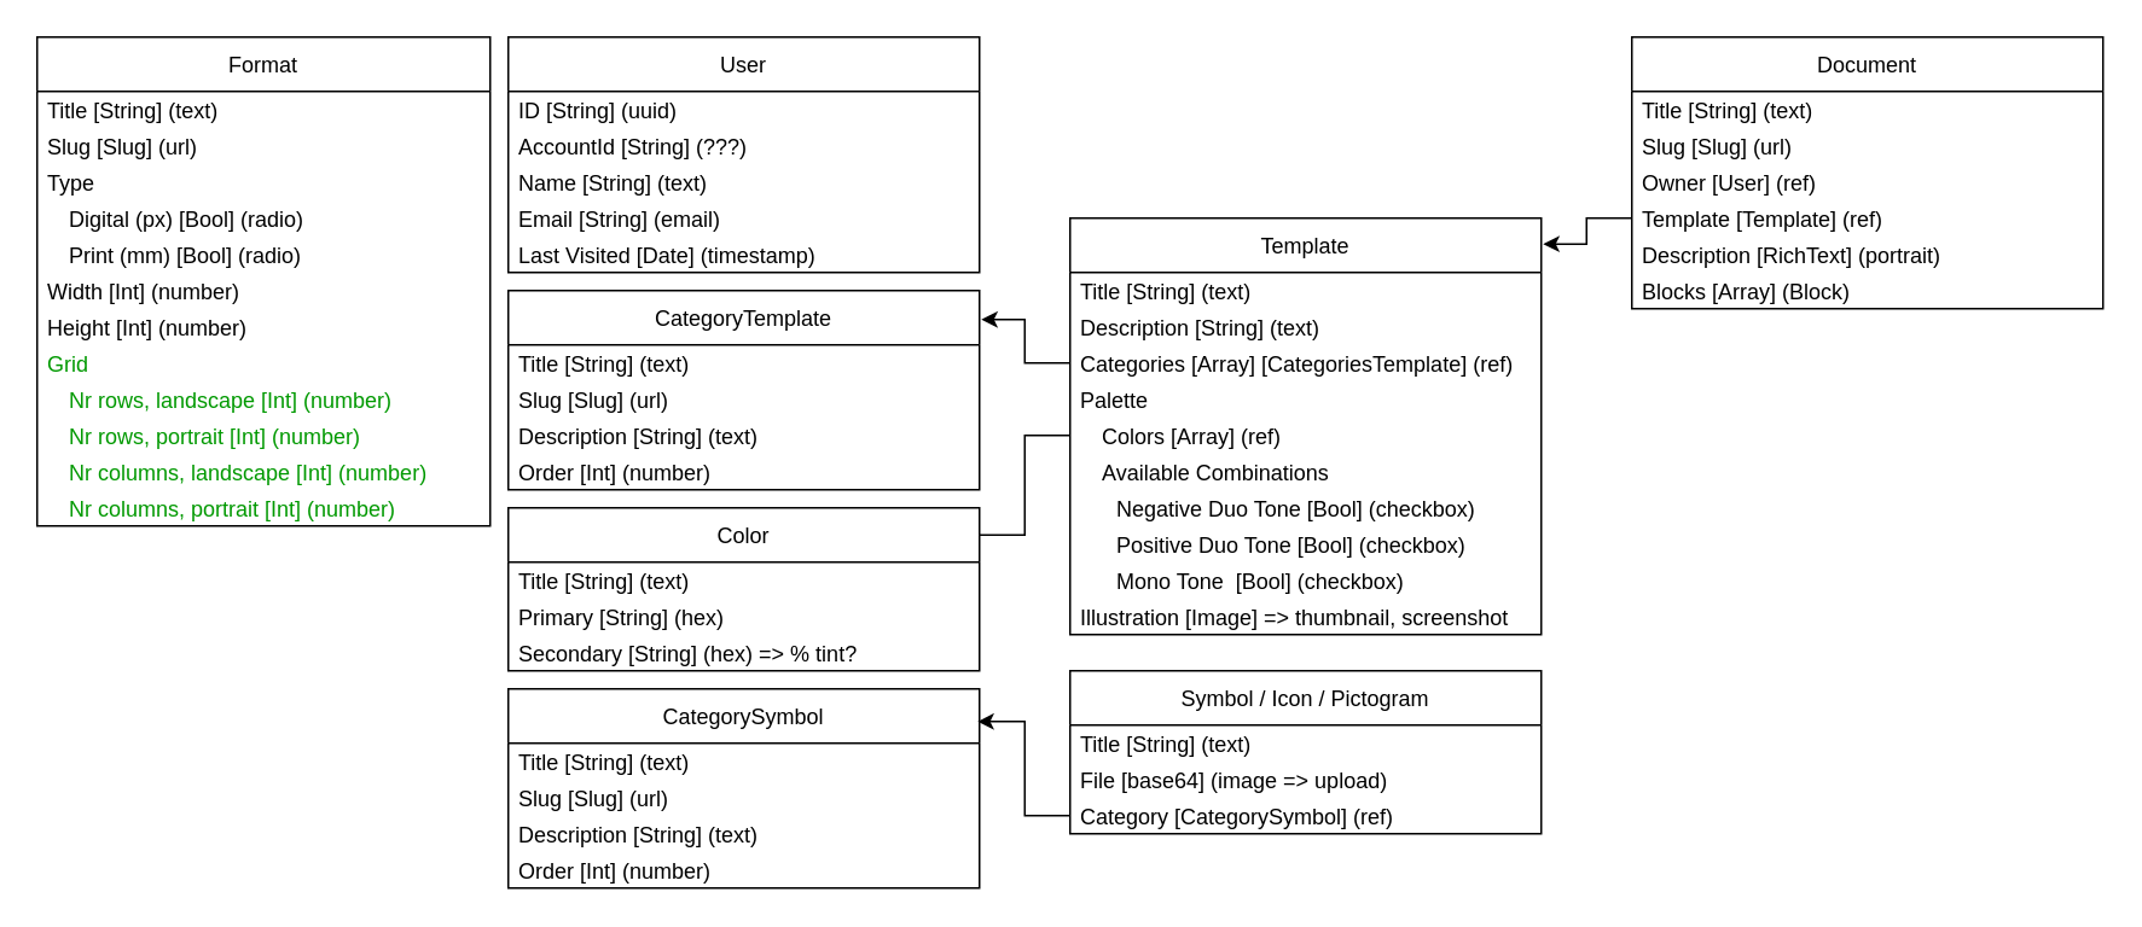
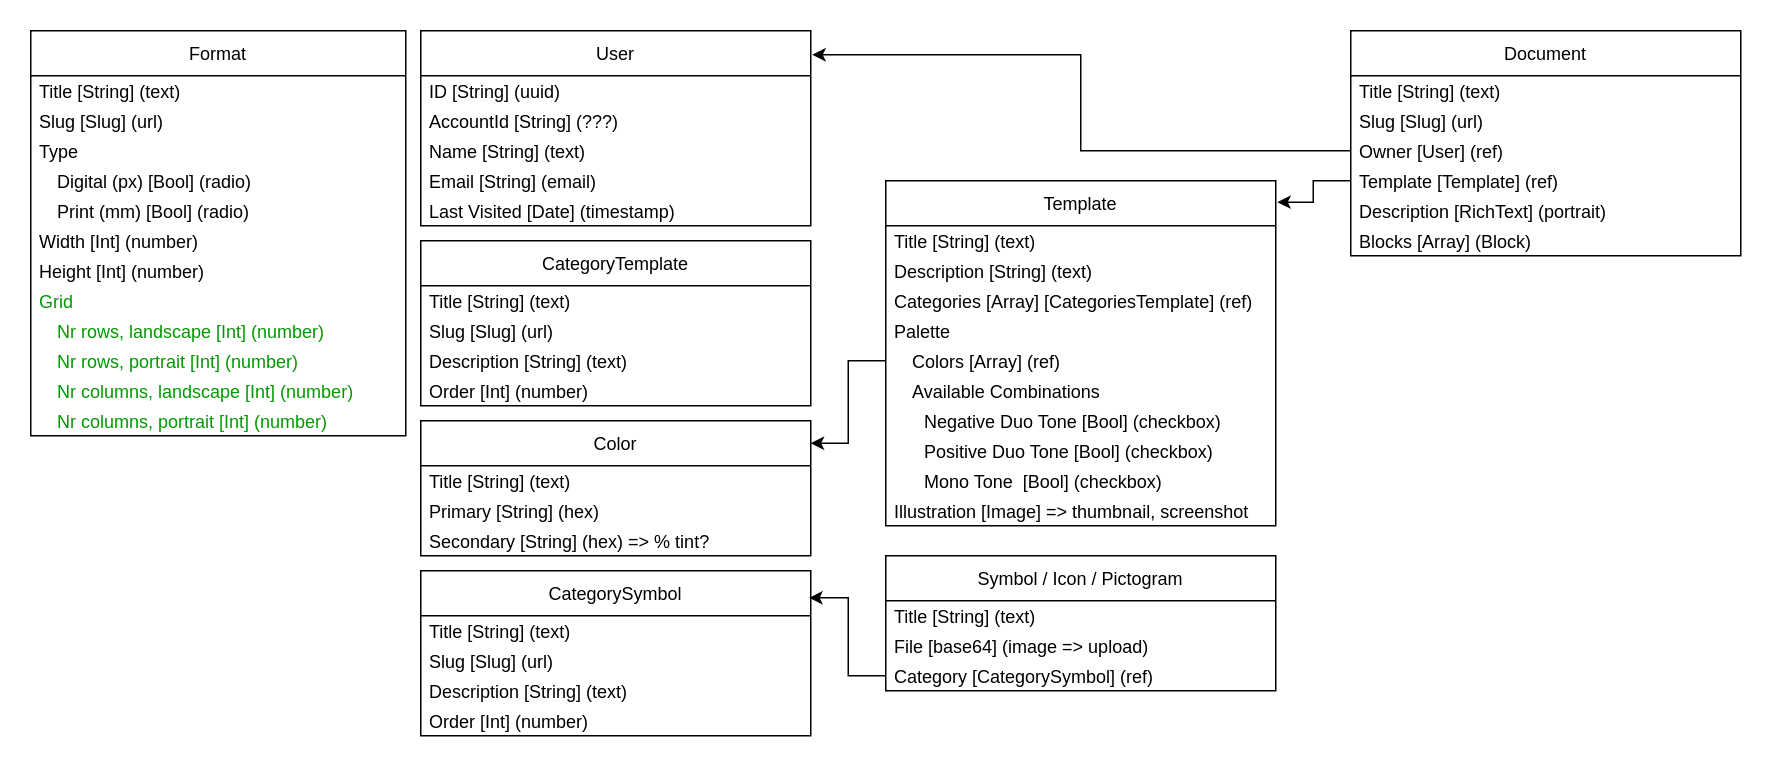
  <mxCell id="0" />
  <mxCell id="1" parent="0" />
  <mxCell id="2" value="Format" style="swimlane;fontStyle=0;childLayout=stackLayout;horizontal=1;startSize=30;horizontalStack=0;resizeParent=1;resizeParentMax=0;resizeLast=0;collapsible=1;marginBottom=0;" vertex="1" parent="1"><mxGeometry x="20" y="20" width="250" height="270" as="geometry" /></mxCell>
  <mxCell id="3" value="Title [String] (text)" style="text;strokeColor=none;fillColor=none;align=left;verticalAlign=middle;spacingLeft=4;spacingRight=4;overflow=hidden;points=[[0,0.5],[1,0.5]];portConstraint=eastwest;rotatable=0;spacing=2;" vertex="1" parent="2"><mxGeometry y="30" width="250" height="20" as="geometry" /></mxCell>
  <mxCell id="4" value="Slug [Slug] (url)" style="text;strokeColor=none;fillColor=none;align=left;verticalAlign=middle;spacingLeft=4;spacingRight=4;overflow=hidden;points=[[0,0.5],[1,0.5]];portConstraint=eastwest;rotatable=0;" vertex="1" parent="2"><mxGeometry y="50" width="250" height="20" as="geometry" /></mxCell>
  <mxCell id="5" value="Type" style="text;strokeColor=none;fillColor=none;align=left;verticalAlign=middle;spacingLeft=4;spacingRight=4;overflow=hidden;points=[[0,0.5],[1,0.5]];portConstraint=eastwest;rotatable=0;" vertex="1" parent="2"><mxGeometry y="70" width="250" height="20" as="geometry" /></mxCell>
  <mxCell id="6" value="Digital (px) [Bool] (radio)" style="text;strokeColor=none;fillColor=none;align=left;verticalAlign=middle;spacingLeft=16;spacingRight=4;overflow=hidden;points=[[0,0.5],[1,0.5]];portConstraint=eastwest;rotatable=0;" vertex="1" parent="2"><mxGeometry y="90" width="250" height="20" as="geometry" /></mxCell>
  <mxCell id="7" value="Print (mm) [Bool] (radio)" style="text;strokeColor=none;fillColor=none;align=left;verticalAlign=middle;spacingLeft=16;spacingRight=4;overflow=hidden;points=[[0,0.5],[1,0.5]];portConstraint=eastwest;rotatable=0;" vertex="1" parent="2"><mxGeometry y="110" width="250" height="20" as="geometry" /></mxCell>
  <mxCell id="8" value="Width [Int] (number)" style="text;strokeColor=none;fillColor=none;align=left;verticalAlign=middle;spacingLeft=4;spacingRight=4;overflow=hidden;points=[[0,0.5],[1,0.5]];portConstraint=eastwest;rotatable=0;" vertex="1" parent="2"><mxGeometry y="130" width="250" height="20" as="geometry" /></mxCell>
  <mxCell id="9" value="Height [Int] (number)" style="text;strokeColor=none;fillColor=none;align=left;verticalAlign=middle;spacingLeft=4;spacingRight=4;overflow=hidden;points=[[0,0.5],[1,0.5]];portConstraint=eastwest;rotatable=0;" vertex="1" parent="2"><mxGeometry y="150" width="250" height="20" as="geometry" /></mxCell>
  <mxCell id="10" value="Grid" style="text;strokeColor=none;fillColor=none;align=left;verticalAlign=middle;spacingLeft=4;spacingRight=4;overflow=hidden;points=[[0,0.5],[1,0.5]];portConstraint=eastwest;rotatable=0;fontColor=#009900;" vertex="1" parent="2"><mxGeometry y="170" width="250" height="20" as="geometry" /></mxCell>
  <mxCell id="11" value="Nr rows, landscape [Int] (number)" style="text;strokeColor=none;fillColor=none;align=left;verticalAlign=middle;spacingLeft=16;spacingRight=4;overflow=hidden;points=[[0,0.5],[1,0.5]];portConstraint=eastwest;rotatable=0;fontColor=#009900;" vertex="1" parent="2"><mxGeometry y="190" width="250" height="20" as="geometry" /></mxCell>
  <mxCell id="12" value="Nr rows, portrait [Int] (number)" style="text;strokeColor=none;fillColor=none;align=left;verticalAlign=middle;spacingLeft=16;spacingRight=4;overflow=hidden;points=[[0,0.5],[1,0.5]];portConstraint=eastwest;rotatable=0;fontColor=#009900;" vertex="1" parent="2"><mxGeometry y="210" width="250" height="20" as="geometry" /></mxCell>
  <mxCell id="13" value="Nr columns, landscape [Int] (number)" style="text;strokeColor=none;fillColor=none;align=left;verticalAlign=middle;spacingLeft=16;spacingRight=4;overflow=hidden;points=[[0,0.5],[1,0.5]];portConstraint=eastwest;rotatable=0;fontColor=#009900;" vertex="1" parent="2"><mxGeometry y="230" width="250" height="20" as="geometry" /></mxCell>
  <mxCell id="14" value="Nr columns, portrait [Int] (number)" style="text;strokeColor=none;fillColor=none;align=left;verticalAlign=middle;spacingLeft=16;spacingRight=4;overflow=hidden;points=[[0,0.5],[1,0.5]];portConstraint=eastwest;rotatable=0;fontColor=#009900;" vertex="1" parent="2"><mxGeometry y="250" width="250" height="20" as="geometry" /></mxCell>
  <mxCell id="15" value="Template" style="swimlane;fontStyle=0;childLayout=stackLayout;horizontal=1;startSize=30;horizontalStack=0;resizeParent=1;resizeParentMax=0;resizeLast=0;collapsible=1;marginBottom=0;" vertex="1" parent="1"><mxGeometry x="590" y="120" width="260" height="230" as="geometry" /></mxCell>
  <mxCell id="16" value="Title [String] (text)" style="text;strokeColor=none;fillColor=none;align=left;verticalAlign=middle;spacingLeft=4;spacingRight=4;overflow=hidden;points=[[0,0.5],[1,0.5]];portConstraint=eastwest;rotatable=0;spacing=2;" vertex="1" parent="15"><mxGeometry y="30" width="260" height="20" as="geometry" /></mxCell>
  <mxCell id="17" value="Description [String] (text)" style="text;strokeColor=none;fillColor=none;align=left;verticalAlign=middle;spacingLeft=4;spacingRight=4;overflow=hidden;points=[[0,0.5],[1,0.5]];portConstraint=eastwest;rotatable=0;" vertex="1" parent="15"><mxGeometry y="50" width="260" height="20" as="geometry" /></mxCell>
  <mxCell id="18" value="Categories [Array] [CategoriesTemplate] (ref)" style="text;strokeColor=none;fillColor=none;align=left;verticalAlign=middle;spacingLeft=4;spacingRight=4;overflow=hidden;points=[[0,0.5],[1,0.5]];portConstraint=eastwest;rotatable=0;" vertex="1" parent="15"><mxGeometry y="70" width="260" height="20" as="geometry" /></mxCell>
  <mxCell id="19" value="Palette" style="text;strokeColor=none;fillColor=none;align=left;verticalAlign=middle;spacingLeft=4;spacingRight=4;overflow=hidden;points=[[0,0.5],[1,0.5]];portConstraint=eastwest;rotatable=0;" vertex="1" parent="15"><mxGeometry y="90" width="260" height="20" as="geometry" /></mxCell>
  <mxCell id="20" value="Colors [Array] (ref)" style="text;strokeColor=none;fillColor=none;align=left;verticalAlign=middle;spacingLeft=16;spacingRight=4;overflow=hidden;points=[[0,0.5],[1,0.5]];portConstraint=eastwest;rotatable=0;" vertex="1" parent="15"><mxGeometry y="110" width="260" height="20" as="geometry" /></mxCell>
  <mxCell id="21" value="Available Combinations" style="text;strokeColor=none;fillColor=none;align=left;verticalAlign=middle;spacingLeft=16;spacingRight=4;overflow=hidden;points=[[0,0.5],[1,0.5]];portConstraint=eastwest;rotatable=0;" vertex="1" parent="15"><mxGeometry y="130" width="260" height="20" as="geometry" /></mxCell>
  <mxCell id="22" value="Negative Duo Tone [Bool] (checkbox)" style="text;strokeColor=none;fillColor=none;align=left;verticalAlign=middle;spacingLeft=24;spacingRight=4;overflow=hidden;points=[[0,0.5],[1,0.5]];portConstraint=eastwest;rotatable=0;" vertex="1" parent="15"><mxGeometry y="150" width="260" height="20" as="geometry" /></mxCell>
  <mxCell id="23" value="Positive Duo Tone [Bool] (checkbox)" style="text;strokeColor=none;fillColor=none;align=left;verticalAlign=middle;spacingLeft=24;spacingRight=4;overflow=hidden;points=[[0,0.5],[1,0.5]];portConstraint=eastwest;rotatable=0;" vertex="1" parent="15"><mxGeometry y="170" width="260" height="20" as="geometry" /></mxCell>
  <mxCell id="24" value="Mono Tone  [Bool] (checkbox)" style="text;strokeColor=none;fillColor=none;align=left;verticalAlign=middle;spacingLeft=24;spacingRight=4;overflow=hidden;points=[[0,0.5],[1,0.5]];portConstraint=eastwest;rotatable=0;" vertex="1" parent="15"><mxGeometry y="190" width="260" height="20" as="geometry" /></mxCell>
  <mxCell id="25" value="Illustration [Image] =&gt; thumbnail, screenshot" style="text;strokeColor=none;fillColor=none;align=left;verticalAlign=middle;spacingLeft=4;spacingRight=4;overflow=hidden;points=[[0,0.5],[1,0.5]];portConstraint=eastwest;rotatable=0;" vertex="1" parent="15"><mxGeometry y="210" width="260" height="20" as="geometry" /></mxCell>
  <mxCell id="26" value="Document" style="swimlane;fontStyle=0;childLayout=stackLayout;horizontal=1;startSize=30;horizontalStack=0;resizeParent=1;resizeParentMax=0;resizeLast=0;collapsible=1;marginBottom=0;" vertex="1" parent="1"><mxGeometry x="900" y="20" width="260" height="150" as="geometry" /></mxCell>
  <mxCell id="27" value="Title [String] (text)" style="text;strokeColor=none;fillColor=none;align=left;verticalAlign=middle;spacingLeft=4;spacingRight=4;overflow=hidden;points=[[0,0.5],[1,0.5]];portConstraint=eastwest;rotatable=0;spacing=2;" vertex="1" parent="26"><mxGeometry y="30" width="260" height="20" as="geometry" /></mxCell>
  <mxCell id="28" value="Slug [Slug] (url)" style="text;strokeColor=none;fillColor=none;align=left;verticalAlign=middle;spacingLeft=4;spacingRight=4;overflow=hidden;points=[[0,0.5],[1,0.5]];portConstraint=eastwest;rotatable=0;spacing=2;" vertex="1" parent="26"><mxGeometry y="50" width="260" height="20" as="geometry" /></mxCell>
  <mxCell id="29" value="Owner [User] (ref)" style="text;strokeColor=none;fillColor=none;align=left;verticalAlign=middle;spacingLeft=4;spacingRight=4;overflow=hidden;points=[[0,0.5],[1,0.5]];portConstraint=eastwest;rotatable=0;spacing=2;" vertex="1" parent="26"><mxGeometry y="70" width="260" height="20" as="geometry" /></mxCell>
  <mxCell id="30" value="Template [Template] (ref)" style="text;strokeColor=none;fillColor=none;align=left;verticalAlign=middle;spacingLeft=4;spacingRight=4;overflow=hidden;points=[[0,0.5],[1,0.5]];portConstraint=eastwest;rotatable=0;spacing=2;" vertex="1" parent="26"><mxGeometry y="90" width="260" height="20" as="geometry" /></mxCell>
  <mxCell id="31" value="Description [RichText] (portrait)" style="text;strokeColor=none;fillColor=none;align=left;verticalAlign=middle;spacingLeft=4;spacingRight=4;overflow=hidden;points=[[0,0.5],[1,0.5]];portConstraint=eastwest;rotatable=0;" vertex="1" parent="26"><mxGeometry y="110" width="260" height="20" as="geometry" /></mxCell>
  <mxCell id="32" value="Blocks [Array] (Block)" style="text;strokeColor=none;fillColor=none;align=left;verticalAlign=middle;spacingLeft=4;spacingRight=4;overflow=hidden;points=[[0,0.5],[1,0.5]];portConstraint=eastwest;rotatable=0;" vertex="1" parent="26"><mxGeometry y="130" width="260" height="20" as="geometry" /></mxCell>
  <mxCell id="33" style="edgeStyle=orthogonalEdgeStyle;rounded=0;orthogonalLoop=1;jettySize=auto;html=1;exitX=0;exitY=0.5;exitDx=0;exitDy=0;entryX=1.004;entryY=0.062;entryDx=0;entryDy=0;entryPerimeter=0;fontColor=#009900;" edge="1" parent="1" source="30" target="15"><mxGeometry relative="1" as="geometry" /></mxCell>
  <mxCell id="34" value="User" style="swimlane;fontStyle=0;childLayout=stackLayout;horizontal=1;startSize=30;horizontalStack=0;resizeParent=1;resizeParentMax=0;resizeLast=0;collapsible=1;marginBottom=0;" vertex="1" parent="1"><mxGeometry x="280" y="20" width="260" height="130" as="geometry" /></mxCell>
  <mxCell id="35" value="ID [String] (uuid)" style="text;strokeColor=none;fillColor=none;align=left;verticalAlign=middle;spacingLeft=4;spacingRight=4;overflow=hidden;points=[[0,0.5],[1,0.5]];portConstraint=eastwest;rotatable=0;spacing=2;" vertex="1" parent="34"><mxGeometry y="30" width="260" height="20" as="geometry" /></mxCell>
  <mxCell id="36" value="AccountId [String] (???)" style="text;strokeColor=none;fillColor=none;align=left;verticalAlign=middle;spacingLeft=4;spacingRight=4;overflow=hidden;points=[[0,0.5],[1,0.5]];portConstraint=eastwest;rotatable=0;spacing=2;" vertex="1" parent="34"><mxGeometry y="50" width="260" height="20" as="geometry" /></mxCell>
  <mxCell id="37" value="Name [String] (text)" style="text;strokeColor=none;fillColor=none;align=left;verticalAlign=middle;spacingLeft=4;spacingRight=4;overflow=hidden;points=[[0,0.5],[1,0.5]];portConstraint=eastwest;rotatable=0;spacing=2;" vertex="1" parent="34"><mxGeometry y="70" width="260" height="20" as="geometry" /></mxCell>
  <mxCell id="38" value="Email [String] (email)" style="text;strokeColor=none;fillColor=none;align=left;verticalAlign=middle;spacingLeft=4;spacingRight=4;overflow=hidden;points=[[0,0.5],[1,0.5]];portConstraint=eastwest;rotatable=0;" vertex="1" parent="34"><mxGeometry y="90" width="260" height="20" as="geometry" /></mxCell>
  <mxCell id="39" value="Last Visited [Date] (timestamp)" style="text;strokeColor=none;fillColor=none;align=left;verticalAlign=middle;spacingLeft=4;spacingRight=4;overflow=hidden;points=[[0,0.5],[1,0.5]];portConstraint=eastwest;rotatable=0;" vertex="1" parent="34"><mxGeometry y="110" width="260" height="20" as="geometry" /></mxCell>
+ <mxCell id="40" style="edgeStyle=orthogonalEdgeStyle;rounded=0;orthogonalLoop=1;jettySize=auto;html=1;exitX=0;exitY=0.5;exitDx=0;exitDy=0;entryX=1.004;entryY=0.123;entryDx=0;entryDy=0;entryPerimeter=0;fontColor=#009900;" edge="1" parent="1" source="29" target="34"><mxGeometry relative="1" as="geometry" /></mxCell>
  <mxCell id="41" value="Color" style="swimlane;fontStyle=0;childLayout=stackLayout;horizontal=1;startSize=30;horizontalStack=0;resizeParent=1;resizeParentMax=0;resizeLast=0;collapsible=1;marginBottom=0;" vertex="1" parent="1"><mxGeometry x="280" y="280" width="260" height="90" as="geometry" /></mxCell>
  <mxCell id="42" value="Title [String] (text)" style="text;strokeColor=none;fillColor=none;align=left;verticalAlign=middle;spacingLeft=4;spacingRight=4;overflow=hidden;points=[[0,0.5],[1,0.5]];portConstraint=eastwest;rotatable=0;spacing=2;" vertex="1" parent="41"><mxGeometry y="30" width="260" height="20" as="geometry" /></mxCell>
  <mxCell id="43" value="Primary [String] (hex)" style="text;strokeColor=none;fillColor=none;align=left;verticalAlign=middle;spacingLeft=4;spacingRight=4;overflow=hidden;points=[[0,0.5],[1,0.5]];portConstraint=eastwest;rotatable=0;" vertex="1" parent="41"><mxGeometry y="50" width="260" height="20" as="geometry" /></mxCell>
  <mxCell id="44" value="Secondary [String] (hex) =&gt; % tint?" style="text;strokeColor=none;fillColor=none;align=left;verticalAlign=middle;spacingLeft=4;spacingRight=4;overflow=hidden;points=[[0,0.5],[1,0.5]];portConstraint=eastwest;rotatable=0;" vertex="1" parent="41"><mxGeometry y="70" width="260" height="20" as="geometry" /></mxCell>
- <mxCell id="45" style="edgeStyle=orthogonalEdgeStyle;rounded=0;orthogonalLoop=1;jettySize=auto;html=1;exitX=0;exitY=0.5;exitDx=0;exitDy=0;entryX=1;entryY=0.167;entryDx=0;entryDy=0;entryPerimeter=0;fontColor=#009900;endArrow=none;" edge="1" parent="1" source="20" target="41"><mxGeometry relative="1" as="geometry" /></mxCell>
+ <mxCell id="45" style="edgeStyle=orthogonalEdgeStyle;rounded=0;orthogonalLoop=1;jettySize=auto;html=1;exitX=0;exitY=0.5;exitDx=0;exitDy=0;entryX=1;entryY=0.167;entryDx=0;entryDy=0;entryPerimeter=0;fontColor=#009900;" edge="1" parent="1" source="20" target="41"><mxGeometry relative="1" as="geometry" /></mxCell>
  <mxCell id="46" value="Symbol / Icon / Pictogram" style="swimlane;fontStyle=0;childLayout=stackLayout;horizontal=1;startSize=30;horizontalStack=0;resizeParent=1;resizeParentMax=0;resizeLast=0;collapsible=1;marginBottom=0;" vertex="1" parent="1"><mxGeometry x="590" y="370" width="260" height="90" as="geometry" /></mxCell>
  <mxCell id="47" value="Title [String] (text)" style="text;strokeColor=none;fillColor=none;align=left;verticalAlign=middle;spacingLeft=4;spacingRight=4;overflow=hidden;points=[[0,0.5],[1,0.5]];portConstraint=eastwest;rotatable=0;spacing=2;" vertex="1" parent="46"><mxGeometry y="30" width="260" height="20" as="geometry" /></mxCell>
  <mxCell id="48" value="File [base64] (image =&gt; upload)" style="text;strokeColor=none;fillColor=none;align=left;verticalAlign=middle;spacingLeft=4;spacingRight=4;overflow=hidden;points=[[0,0.5],[1,0.5]];portConstraint=eastwest;rotatable=0;" vertex="1" parent="46"><mxGeometry y="50" width="260" height="20" as="geometry" /></mxCell>
  <mxCell id="49" value="Category [CategorySymbol] (ref)" style="text;strokeColor=none;fillColor=none;align=left;verticalAlign=middle;spacingLeft=4;spacingRight=4;overflow=hidden;points=[[0,0.5],[1,0.5]];portConstraint=eastwest;rotatable=0;" vertex="1" parent="46"><mxGeometry y="70" width="260" height="20" as="geometry" /></mxCell>
  <mxCell id="50" value="CategoryTemplate" style="swimlane;fontStyle=0;childLayout=stackLayout;horizontal=1;startSize=30;horizontalStack=0;resizeParent=1;resizeParentMax=0;resizeLast=0;collapsible=1;marginBottom=0;" vertex="1" parent="1"><mxGeometry x="280" y="160" width="260" height="110" as="geometry" /></mxCell>
  <mxCell id="51" value="Title [String] (text)" style="text;strokeColor=none;fillColor=none;align=left;verticalAlign=middle;spacingLeft=4;spacingRight=4;overflow=hidden;points=[[0,0.5],[1,0.5]];portConstraint=eastwest;rotatable=0;spacing=2;" vertex="1" parent="50"><mxGeometry y="30" width="260" height="20" as="geometry" /></mxCell>
  <mxCell id="52" value="Slug [Slug] (url)" style="text;strokeColor=none;fillColor=none;align=left;verticalAlign=middle;spacingLeft=4;spacingRight=4;overflow=hidden;points=[[0,0.5],[1,0.5]];portConstraint=eastwest;rotatable=0;" vertex="1" parent="50"><mxGeometry y="50" width="260" height="20" as="geometry" /></mxCell>
  <mxCell id="53" value="Description [String] (text)" style="text;strokeColor=none;fillColor=none;align=left;verticalAlign=middle;spacingLeft=4;spacingRight=4;overflow=hidden;points=[[0,0.5],[1,0.5]];portConstraint=eastwest;rotatable=0;" vertex="1" parent="50"><mxGeometry y="70" width="260" height="20" as="geometry" /></mxCell>
  <mxCell id="54" value="Order [Int] (number)" style="text;strokeColor=none;fillColor=none;align=left;verticalAlign=middle;spacingLeft=4;spacingRight=4;overflow=hidden;points=[[0,0.5],[1,0.5]];portConstraint=eastwest;rotatable=0;" vertex="1" parent="50"><mxGeometry y="90" width="260" height="20" as="geometry" /></mxCell>
  <mxCell id="55" value="CategorySymbol" style="swimlane;fontStyle=0;childLayout=stackLayout;horizontal=1;startSize=30;horizontalStack=0;resizeParent=1;resizeParentMax=0;resizeLast=0;collapsible=1;marginBottom=0;" vertex="1" parent="1"><mxGeometry x="280" y="380" width="260" height="110" as="geometry" /></mxCell>
  <mxCell id="56" value="Title [String] (text)" style="text;strokeColor=none;fillColor=none;align=left;verticalAlign=middle;spacingLeft=4;spacingRight=4;overflow=hidden;points=[[0,0.5],[1,0.5]];portConstraint=eastwest;rotatable=0;spacing=2;" vertex="1" parent="55"><mxGeometry y="30" width="260" height="20" as="geometry" /></mxCell>
  <mxCell id="57" value="Slug [Slug] (url)" style="text;strokeColor=none;fillColor=none;align=left;verticalAlign=middle;spacingLeft=4;spacingRight=4;overflow=hidden;points=[[0,0.5],[1,0.5]];portConstraint=eastwest;rotatable=0;" vertex="1" parent="55"><mxGeometry y="50" width="260" height="20" as="geometry" /></mxCell>
  <mxCell id="58" value="Description [String] (text)" style="text;strokeColor=none;fillColor=none;align=left;verticalAlign=middle;spacingLeft=4;spacingRight=4;overflow=hidden;points=[[0,0.5],[1,0.5]];portConstraint=eastwest;rotatable=0;" vertex="1" parent="55"><mxGeometry y="70" width="260" height="20" as="geometry" /></mxCell>
  <mxCell id="59" value="Order [Int] (number)" style="text;strokeColor=none;fillColor=none;align=left;verticalAlign=middle;spacingLeft=4;spacingRight=4;overflow=hidden;points=[[0,0.5],[1,0.5]];portConstraint=eastwest;rotatable=0;" vertex="1" parent="55"><mxGeometry y="90" width="260" height="20" as="geometry" /></mxCell>
  <mxCell id="60" style="edgeStyle=orthogonalEdgeStyle;rounded=0;orthogonalLoop=1;jettySize=auto;html=1;exitX=0;exitY=0.5;exitDx=0;exitDy=0;entryX=0.996;entryY=0.164;entryDx=0;entryDy=0;entryPerimeter=0;fontColor=#009900;" edge="1" parent="1" source="49" target="55"><mxGeometry relative="1" as="geometry" /></mxCell>
- <mxCell id="61" style="edgeStyle=orthogonalEdgeStyle;rounded=0;orthogonalLoop=1;jettySize=auto;html=1;exitX=0;exitY=0.5;exitDx=0;exitDy=0;entryX=1.004;entryY=0.145;entryDx=0;entryDy=0;entryPerimeter=0;fontColor=#009900;" edge="1" parent="1" source="18" target="50"><mxGeometry relative="1" as="geometry" /></mxCell>
